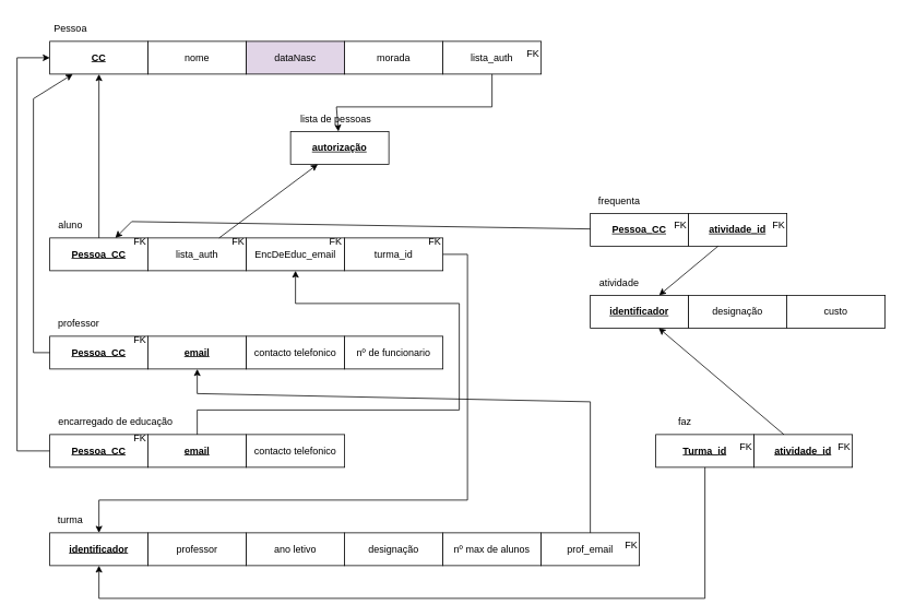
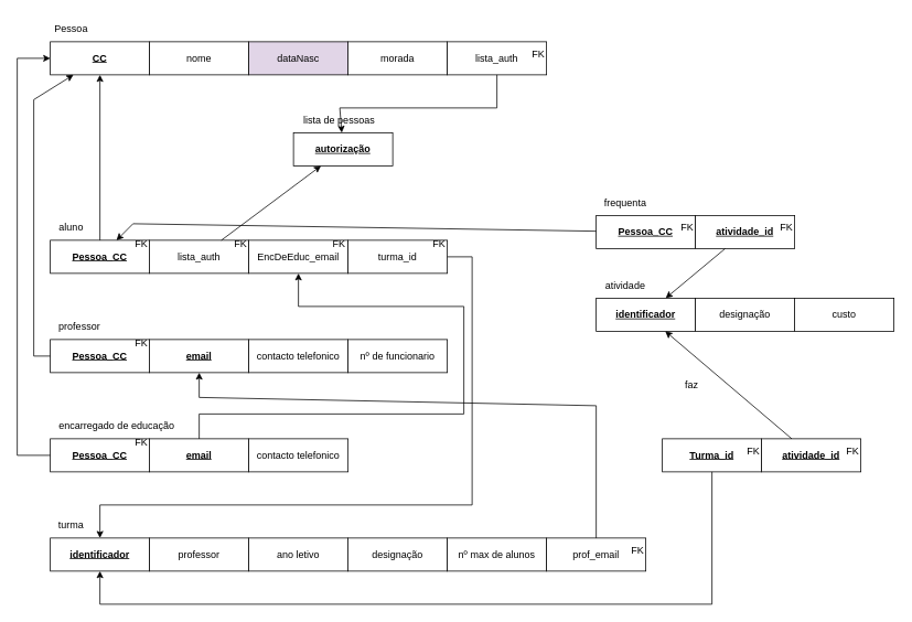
  <mxCell id="0" />
  <mxCell id="1" parent="0" />
  <mxCell id="2" value="&lt;b&gt;&lt;u&gt;CC&lt;/u&gt;&lt;/b&gt;" style="rounded=0;whiteSpace=wrap;html=1;" parent="1" vertex="1"><mxGeometry x="60" y="50" width="120" height="40" as="geometry" /></mxCell>
  <mxCell id="3" value="Pessoa" style="text;html=1;align=center;verticalAlign=middle;resizable=0;points=[];autosize=1;strokeColor=none;fillColor=none;" parent="1" vertex="1"><mxGeometry x="55" y="20" width="60" height="30" as="geometry" /></mxCell>
  <mxCell id="4" value="nome" style="rounded=0;whiteSpace=wrap;html=1;" parent="1" vertex="1"><mxGeometry x="180" y="50" width="120" height="40" as="geometry" /></mxCell>
  <mxCell id="5" value="lista_auth" style="rounded=0;whiteSpace=wrap;html=1;" vertex="1" parent="1"><mxGeometry x="180" y="290" width="120" height="40" as="geometry" /></mxCell>
  <mxCell id="6" value="aluno" style="text;html=1;align=center;verticalAlign=middle;resizable=0;points=[];autosize=1;strokeColor=none;fillColor=none;" vertex="1" parent="1"><mxGeometry x="60" y="260" width="50" height="30" as="geometry" /></mxCell>
  <mxCell id="7" value="EncDeEduc_email" style="rounded=0;whiteSpace=wrap;html=1;" vertex="1" parent="1"><mxGeometry x="300" y="290" width="120" height="40" as="geometry" /></mxCell>
  <mxCell id="8" value="&lt;u&gt;&lt;b&gt;email&lt;/b&gt;&lt;/u&gt;" style="rounded=0;whiteSpace=wrap;html=1;" vertex="1" parent="1"><mxGeometry x="180" y="410" width="120" height="40" as="geometry" /></mxCell>
  <mxCell id="9" value="professor" style="text;html=1;align=center;verticalAlign=middle;resizable=0;points=[];autosize=1;strokeColor=none;fillColor=none;" vertex="1" parent="1"><mxGeometry x="60" y="380" width="70" height="30" as="geometry" /></mxCell>
  <mxCell id="10" value="contacto telefonico" style="rounded=0;whiteSpace=wrap;html=1;" vertex="1" parent="1"><mxGeometry x="300" y="410" width="120" height="40" as="geometry" /></mxCell>
  <mxCell id="11" value="&lt;b&gt;&lt;u&gt;email&lt;/u&gt;&lt;/b&gt;" style="rounded=0;whiteSpace=wrap;html=1;" vertex="1" parent="1"><mxGeometry x="180" y="530" width="120" height="40" as="geometry" /></mxCell>
  <mxCell id="12" value="encarregado de educação" style="text;html=1;align=center;verticalAlign=middle;resizable=0;points=[];autosize=1;strokeColor=none;fillColor=none;" vertex="1" parent="1"><mxGeometry x="60" y="500" width="160" height="30" as="geometry" /></mxCell>
  <mxCell id="13" value="contacto telefonico" style="rounded=0;whiteSpace=wrap;html=1;" vertex="1" parent="1"><mxGeometry x="300" y="530" width="120" height="40" as="geometry" /></mxCell>
  <mxCell id="14" value="&lt;b&gt;&lt;u&gt;identificador&lt;/u&gt;&lt;/b&gt;" style="rounded=0;whiteSpace=wrap;html=1;" vertex="1" parent="1"><mxGeometry x="60" y="650" width="120" height="40" as="geometry" /></mxCell>
  <mxCell id="15" value="turma" style="text;html=1;align=center;verticalAlign=middle;resizable=0;points=[];autosize=1;strokeColor=none;fillColor=none;" vertex="1" parent="1"><mxGeometry x="60" y="620" width="50" height="30" as="geometry" /></mxCell>
  <mxCell id="16" value="professor" style="rounded=0;whiteSpace=wrap;html=1;" vertex="1" parent="1"><mxGeometry x="180" y="650" width="120" height="40" as="geometry" /></mxCell>
  <mxCell id="17" value="atividade" style="text;html=1;align=center;verticalAlign=middle;resizable=0;points=[];autosize=1;strokeColor=none;fillColor=none;" vertex="1" parent="1"><mxGeometry x="720" y="330" width="70" height="30" as="geometry" /></mxCell>
  <mxCell id="18" value="custo" style="rounded=0;whiteSpace=wrap;html=1;" vertex="1" parent="1"><mxGeometry x="960" y="360" width="120" height="40" as="geometry" /></mxCell>
  <mxCell id="19" value="morada" style="rounded=0;whiteSpace=wrap;html=1;" vertex="1" parent="1"><mxGeometry x="420" y="50" width="120" height="40" as="geometry" /></mxCell>
  <mxCell id="20" value="dataNasc" style="rounded=0;whiteSpace=wrap;html=1;fillColor=#e1d5e7;" vertex="1" parent="1"><mxGeometry x="300" y="50" width="120" height="40" as="geometry" /></mxCell>
  <mxCell id="21" value="&lt;u&gt;&lt;b&gt;autorização&lt;/b&gt;&lt;/u&gt;" style="rounded=0;whiteSpace=wrap;html=1;" vertex="1" parent="1"><mxGeometry x="354" y="160" width="120" height="40" as="geometry" /></mxCell>
  <mxCell id="22" value="lista de pessoas" style="text;html=1;align=center;verticalAlign=middle;resizable=0;points=[];autosize=1;strokeColor=none;fillColor=none;" vertex="1" parent="1"><mxGeometry x="354" y="130" width="110" height="30" as="geometry" /></mxCell>
  <mxCell id="23" value="lista_auth" style="rounded=0;whiteSpace=wrap;html=1;" vertex="1" parent="1"><mxGeometry x="540" y="50" width="120" height="40" as="geometry" /></mxCell>
  <mxCell id="24" value="" style="endArrow=classic;html=1;rounded=0;" edge="1" parent="1" source="23" target="21"><mxGeometry width="50" height="50" relative="1" as="geometry"><mxPoint x="360" y="160" as="sourcePoint" /><mxPoint x="310" y="210" as="targetPoint" /><Array as="points"><mxPoint x="600" y="130" /><mxPoint x="410" y="130" /></Array></mxGeometry></mxCell>
  <mxCell id="25" value="" style="endArrow=classic;html=1;rounded=0;" edge="1" parent="1" source="5" target="21"><mxGeometry width="50" height="50" relative="1" as="geometry"><mxPoint x="280" y="370" as="sourcePoint" /><mxPoint x="330" y="320" as="targetPoint" /></mxGeometry></mxCell>
  <mxCell id="26" value="FK" style="text;html=1;align=center;verticalAlign=middle;resizable=0;points=[];autosize=1;strokeColor=none;fillColor=none;" vertex="1" parent="1"><mxGeometry x="270" y="280" width="40" height="30" as="geometry" /></mxCell>
  <mxCell id="27" value="FK" style="text;html=1;align=center;verticalAlign=middle;resizable=0;points=[];autosize=1;strokeColor=none;fillColor=none;" vertex="1" parent="1"><mxGeometry x="630" y="50" width="40" height="30" as="geometry" /></mxCell>
  <mxCell id="28" value="nº de funcionario" style="rounded=0;whiteSpace=wrap;html=1;" vertex="1" parent="1"><mxGeometry x="420" y="410" width="120" height="40" as="geometry" /></mxCell>
  <mxCell id="29" value="designação&lt;span style=&quot;color: rgba(0, 0, 0, 0); font-family: monospace; font-size: 0px; text-align: start; text-wrap-mode: nowrap;&quot;&gt;%3CmxGraphModel%3E%3Croot%3E%3CmxCell%20id%3D%220%22%2F%3E%3CmxCell%20id%3D%221%22%20parent%3D%220%22%2F%3E%3CmxCell%20id%3D%222%22%20value%3D%22xx%22%20style%3D%22rounded%3D0%3BwhiteSpace%3Dwrap%3Bhtml%3D1%3B%22%20vertex%3D%221%22%20parent%3D%221%22%3E%3CmxGeometry%20x%3D%22240%22%20y%3D%22880%22%20width%3D%22120%22%20height%3D%2240%22%20as%3D%22geometry%22%2F%3E%3C%2FmxCell%3E%3C%2Froot%3E%3C%2FmxGraphModel%3E&lt;/span&gt;" style="rounded=0;whiteSpace=wrap;html=1;" vertex="1" parent="1"><mxGeometry x="420" y="650" width="120" height="40" as="geometry" /></mxCell>
  <mxCell id="30" value="ano letivo" style="rounded=0;whiteSpace=wrap;html=1;" vertex="1" parent="1"><mxGeometry x="300" y="650" width="120" height="40" as="geometry" /></mxCell>
  <mxCell id="31" value="nº max de alunos" style="rounded=0;whiteSpace=wrap;html=1;" vertex="1" parent="1"><mxGeometry x="540" y="650" width="120" height="40" as="geometry" /></mxCell>
  <mxCell id="32" value="&lt;b&gt;&lt;u&gt;identificador&lt;/u&gt;&lt;/b&gt;" style="rounded=0;whiteSpace=wrap;html=1;" vertex="1" parent="1"><mxGeometry x="720" y="360" width="120" height="40" as="geometry" /></mxCell>
  <mxCell id="33" value="designação&lt;span style=&quot;color: rgba(0, 0, 0, 0); font-family: monospace; font-size: 0px; text-align: start; text-wrap-mode: nowrap;&quot;&gt;%3CmxGraphModel%3E%3Croot%3E%3CmxCell%20id%3D%220%22%2F%3E%3CmxCell%20id%3D%221%22%20parent%3D%220%22%2F%3E%3CmxCell%20id%3D%222%22%20value%3D%22xx%22%20style%3D%22rounded%3D0%3BwhiteSpace%3Dwrap%3Bhtml%3D1%3B%22%20vertex%3D%221%22%20parent%3D%221%22%3E%3CmxGeometry%20x%3D%22240%22%20y%3D%22880%22%20width%3D%22120%22%20height%3D%2240%22%20as%3D%22geometry%22%2F%3E%3C%2FmxCell%3E%3C%2Froot%3E%3C%2FmxGraphModel%3E&lt;/span&gt;" style="rounded=0;whiteSpace=wrap;html=1;" vertex="1" parent="1"><mxGeometry x="840" y="360" width="120" height="40" as="geometry" /></mxCell>
  <mxCell id="34" value="" style="endArrow=classic;html=1;rounded=0;" edge="1" parent="1" source="11" target="7"><mxGeometry width="50" height="50" relative="1" as="geometry"><mxPoint x="280" y="370" as="sourcePoint" /><mxPoint x="330" y="320" as="targetPoint" /><Array as="points"><mxPoint x="240" y="500" /><mxPoint x="560" y="500" /><mxPoint x="560" y="370" /><mxPoint x="360" y="370" /></Array></mxGeometry></mxCell>
  <mxCell id="35" value="FK" style="text;html=1;align=center;verticalAlign=middle;resizable=0;points=[];autosize=1;strokeColor=none;fillColor=none;" vertex="1" parent="1"><mxGeometry x="389" y="280" width="40" height="30" as="geometry" /></mxCell>
  <mxCell id="36" value="&lt;b&gt;&lt;u&gt;Pessoa_CC&lt;/u&gt;&lt;/b&gt;" style="rounded=0;whiteSpace=wrap;html=1;" vertex="1" parent="1"><mxGeometry x="60" y="290" width="120" height="40" as="geometry" /></mxCell>
  <mxCell id="37" value="&lt;b&gt;&lt;u&gt;Pessoa_CC&lt;/u&gt;&lt;/b&gt;" style="rounded=0;whiteSpace=wrap;html=1;" vertex="1" parent="1"><mxGeometry x="60" y="410" width="120" height="40" as="geometry" /></mxCell>
  <mxCell id="38" value="&lt;b&gt;&lt;u&gt;Pessoa_CC&lt;/u&gt;&lt;/b&gt;" style="rounded=0;whiteSpace=wrap;html=1;" vertex="1" parent="1"><mxGeometry x="60" y="530" width="120" height="40" as="geometry" /></mxCell>
  <mxCell id="39" value="" style="endArrow=classic;html=1;rounded=0;" edge="1" parent="1" source="36" target="2"><mxGeometry width="50" height="50" relative="1" as="geometry"><mxPoint x="280" y="370" as="sourcePoint" /><mxPoint x="330" y="320" as="targetPoint" /></mxGeometry></mxCell>
  <mxCell id="40" value="" style="endArrow=classic;html=1;rounded=0;" edge="1" parent="1" source="37" target="2"><mxGeometry width="50" height="50" relative="1" as="geometry"><mxPoint x="55" y="400" as="sourcePoint" /><mxPoint x="55" y="80" as="targetPoint" /><Array as="points"><mxPoint x="40" y="430" /><mxPoint x="40" y="120" /></Array></mxGeometry></mxCell>
  <mxCell id="41" value="" style="endArrow=classic;html=1;rounded=0;" edge="1" parent="1" source="38" target="2"><mxGeometry width="50" height="50" relative="1" as="geometry"><mxPoint x="40" y="565" as="sourcePoint" /><mxPoint x="68" y="225" as="targetPoint" /><Array as="points"><mxPoint x="20" y="550" /><mxPoint x="20" y="70" /></Array></mxGeometry></mxCell>
  <mxCell id="42" value="turma_id" style="rounded=0;whiteSpace=wrap;html=1;" vertex="1" parent="1"><mxGeometry x="420" y="290" width="120" height="40" as="geometry" /></mxCell>
  <mxCell id="43" value="FK" style="text;html=1;align=center;verticalAlign=middle;resizable=0;points=[];autosize=1;strokeColor=none;fillColor=none;" vertex="1" parent="1"><mxGeometry x="510" y="280" width="40" height="30" as="geometry" /></mxCell>
  <mxCell id="44" value="FK" style="text;html=1;align=center;verticalAlign=middle;resizable=0;points=[];autosize=1;strokeColor=none;fillColor=none;" vertex="1" parent="1"><mxGeometry x="150" y="280" width="40" height="30" as="geometry" /></mxCell>
  <mxCell id="45" value="FK" style="text;html=1;align=center;verticalAlign=middle;resizable=0;points=[];autosize=1;strokeColor=none;fillColor=none;" vertex="1" parent="1"><mxGeometry x="150" y="400" width="40" height="30" as="geometry" /></mxCell>
  <mxCell id="46" value="FK" style="text;html=1;align=center;verticalAlign=middle;resizable=0;points=[];autosize=1;strokeColor=none;fillColor=none;" vertex="1" parent="1"><mxGeometry x="150" y="520" width="40" height="30" as="geometry" /></mxCell>
  <mxCell id="47" value="" style="endArrow=classic;html=1;rounded=0;" edge="1" parent="1" source="42" target="14"><mxGeometry width="50" height="50" relative="1" as="geometry"><mxPoint x="250" y="430" as="sourcePoint" /><mxPoint x="300" y="380" as="targetPoint" /><Array as="points"><mxPoint x="570" y="310" /><mxPoint x="570" y="610" /><mxPoint x="120" y="610" /></Array></mxGeometry></mxCell>
  <mxCell id="48" value="frequenta" style="text;html=1;align=center;verticalAlign=middle;resizable=0;points=[];autosize=1;strokeColor=none;fillColor=none;" vertex="1" parent="1"><mxGeometry x="720" y="230" width="70" height="30" as="geometry" /></mxCell>
  <mxCell id="49" value="&lt;b&gt;&lt;u&gt;Pessoa_CC&lt;/u&gt;&lt;/b&gt;" style="rounded=0;whiteSpace=wrap;html=1;" vertex="1" parent="1"><mxGeometry x="720" y="260" width="120" height="40" as="geometry" /></mxCell>
  <mxCell id="50" value="&lt;u&gt;&lt;b&gt;atividade_id&lt;/b&gt;&lt;/u&gt;" style="rounded=0;whiteSpace=wrap;html=1;" vertex="1" parent="1"><mxGeometry x="840" y="260" width="120" height="40" as="geometry" /></mxCell>
  <mxCell id="51" value="" style="endArrow=classic;html=1;rounded=0;" edge="1" parent="1" source="49" target="36"><mxGeometry width="50" height="50" relative="1" as="geometry"><mxPoint x="610" y="390" as="sourcePoint" /><mxPoint x="660" y="340" as="targetPoint" /><Array as="points"><mxPoint x="160" y="270" /></Array></mxGeometry></mxCell>
  <mxCell id="52" value="" style="endArrow=classic;html=1;rounded=0;" edge="1" parent="1" source="50" target="32"><mxGeometry width="50" height="50" relative="1" as="geometry"><mxPoint x="610" y="390" as="sourcePoint" /><mxPoint x="660" y="340" as="targetPoint" /></mxGeometry></mxCell>
  <mxCell id="53" value="prof_email" style="rounded=0;whiteSpace=wrap;html=1;" vertex="1" parent="1"><mxGeometry x="660" y="650" width="120" height="40" as="geometry" /></mxCell>
  <mxCell id="54" value="FK" style="text;html=1;align=center;verticalAlign=middle;resizable=0;points=[];autosize=1;strokeColor=none;fillColor=none;" vertex="1" parent="1"><mxGeometry x="750" y="650" width="40" height="30" as="geometry" /></mxCell>
  <mxCell id="55" value="FK" style="text;html=1;align=center;verticalAlign=middle;resizable=0;points=[];autosize=1;strokeColor=none;fillColor=none;" vertex="1" parent="1"><mxGeometry x="810" y="260" width="40" height="30" as="geometry" /></mxCell>
  <mxCell id="56" value="FK" style="text;html=1;align=center;verticalAlign=middle;resizable=0;points=[];autosize=1;strokeColor=none;fillColor=none;" vertex="1" parent="1"><mxGeometry x="930" y="260" width="40" height="30" as="geometry" /></mxCell>
  <mxCell id="57" value="" style="endArrow=classic;html=1;rounded=0;" edge="1" parent="1" source="53" target="8"><mxGeometry width="50" height="50" relative="1" as="geometry"><mxPoint x="610" y="390" as="sourcePoint" /><mxPoint x="660" y="340" as="targetPoint" /><Array as="points"><mxPoint x="720" y="490" /><mxPoint x="240" y="480" /></Array></mxGeometry></mxCell>
- <mxCell id="58" value="faz" style="text;html=1;align=center;verticalAlign=middle;resizable=0;points=[];autosize=1;strokeColor=none;fillColor=none;" vertex="1" parent="1"><mxGeometry x="815" y="500" width="40" height="30" as="geometry" /></mxCell>
+ <mxCell id="58" value="faz" style="text;html=1;align=center;verticalAlign=middle;resizable=0;points=[];autosize=1;strokeColor=none;fillColor=none;" vertex="1" parent="1"><mxGeometry x="815" y="450" width="40" height="30" as="geometry" /></mxCell>
  <mxCell id="59" value="&lt;b&gt;&lt;u&gt;Turma_id&lt;/u&gt;&lt;/b&gt;" style="rounded=0;whiteSpace=wrap;html=1;" vertex="1" parent="1"><mxGeometry x="800" y="530" width="120" height="40" as="geometry" /></mxCell>
  <mxCell id="60" value="&lt;u&gt;&lt;b&gt;atividade_id&lt;/b&gt;&lt;/u&gt;" style="rounded=0;whiteSpace=wrap;html=1;" vertex="1" parent="1"><mxGeometry x="920" y="530" width="120" height="40" as="geometry" /></mxCell>
  <mxCell id="61" value="FK" style="text;html=1;align=center;verticalAlign=middle;resizable=0;points=[];autosize=1;strokeColor=none;fillColor=none;" vertex="1" parent="1"><mxGeometry x="890" y="530" width="40" height="30" as="geometry" /></mxCell>
  <mxCell id="62" value="FK" style="text;html=1;align=center;verticalAlign=middle;resizable=0;points=[];autosize=1;strokeColor=none;fillColor=none;" vertex="1" parent="1"><mxGeometry x="1010" y="530" width="40" height="30" as="geometry" /></mxCell>
  <mxCell id="63" value="" style="endArrow=classic;html=1;rounded=0;" edge="1" parent="1" source="60" target="32"><mxGeometry width="50" height="50" relative="1" as="geometry"><mxPoint x="610" y="390" as="sourcePoint" /><mxPoint x="660" y="340" as="targetPoint" /></mxGeometry></mxCell>
  <mxCell id="64" value="" style="endArrow=classic;html=1;rounded=0;" edge="1" parent="1" source="59" target="14"><mxGeometry width="50" height="50" relative="1" as="geometry"><mxPoint x="966" y="540" as="sourcePoint" /><mxPoint x="814" y="410" as="targetPoint" /><Array as="points"><mxPoint x="860" y="730" /><mxPoint x="120" y="730" /></Array></mxGeometry></mxCell>
